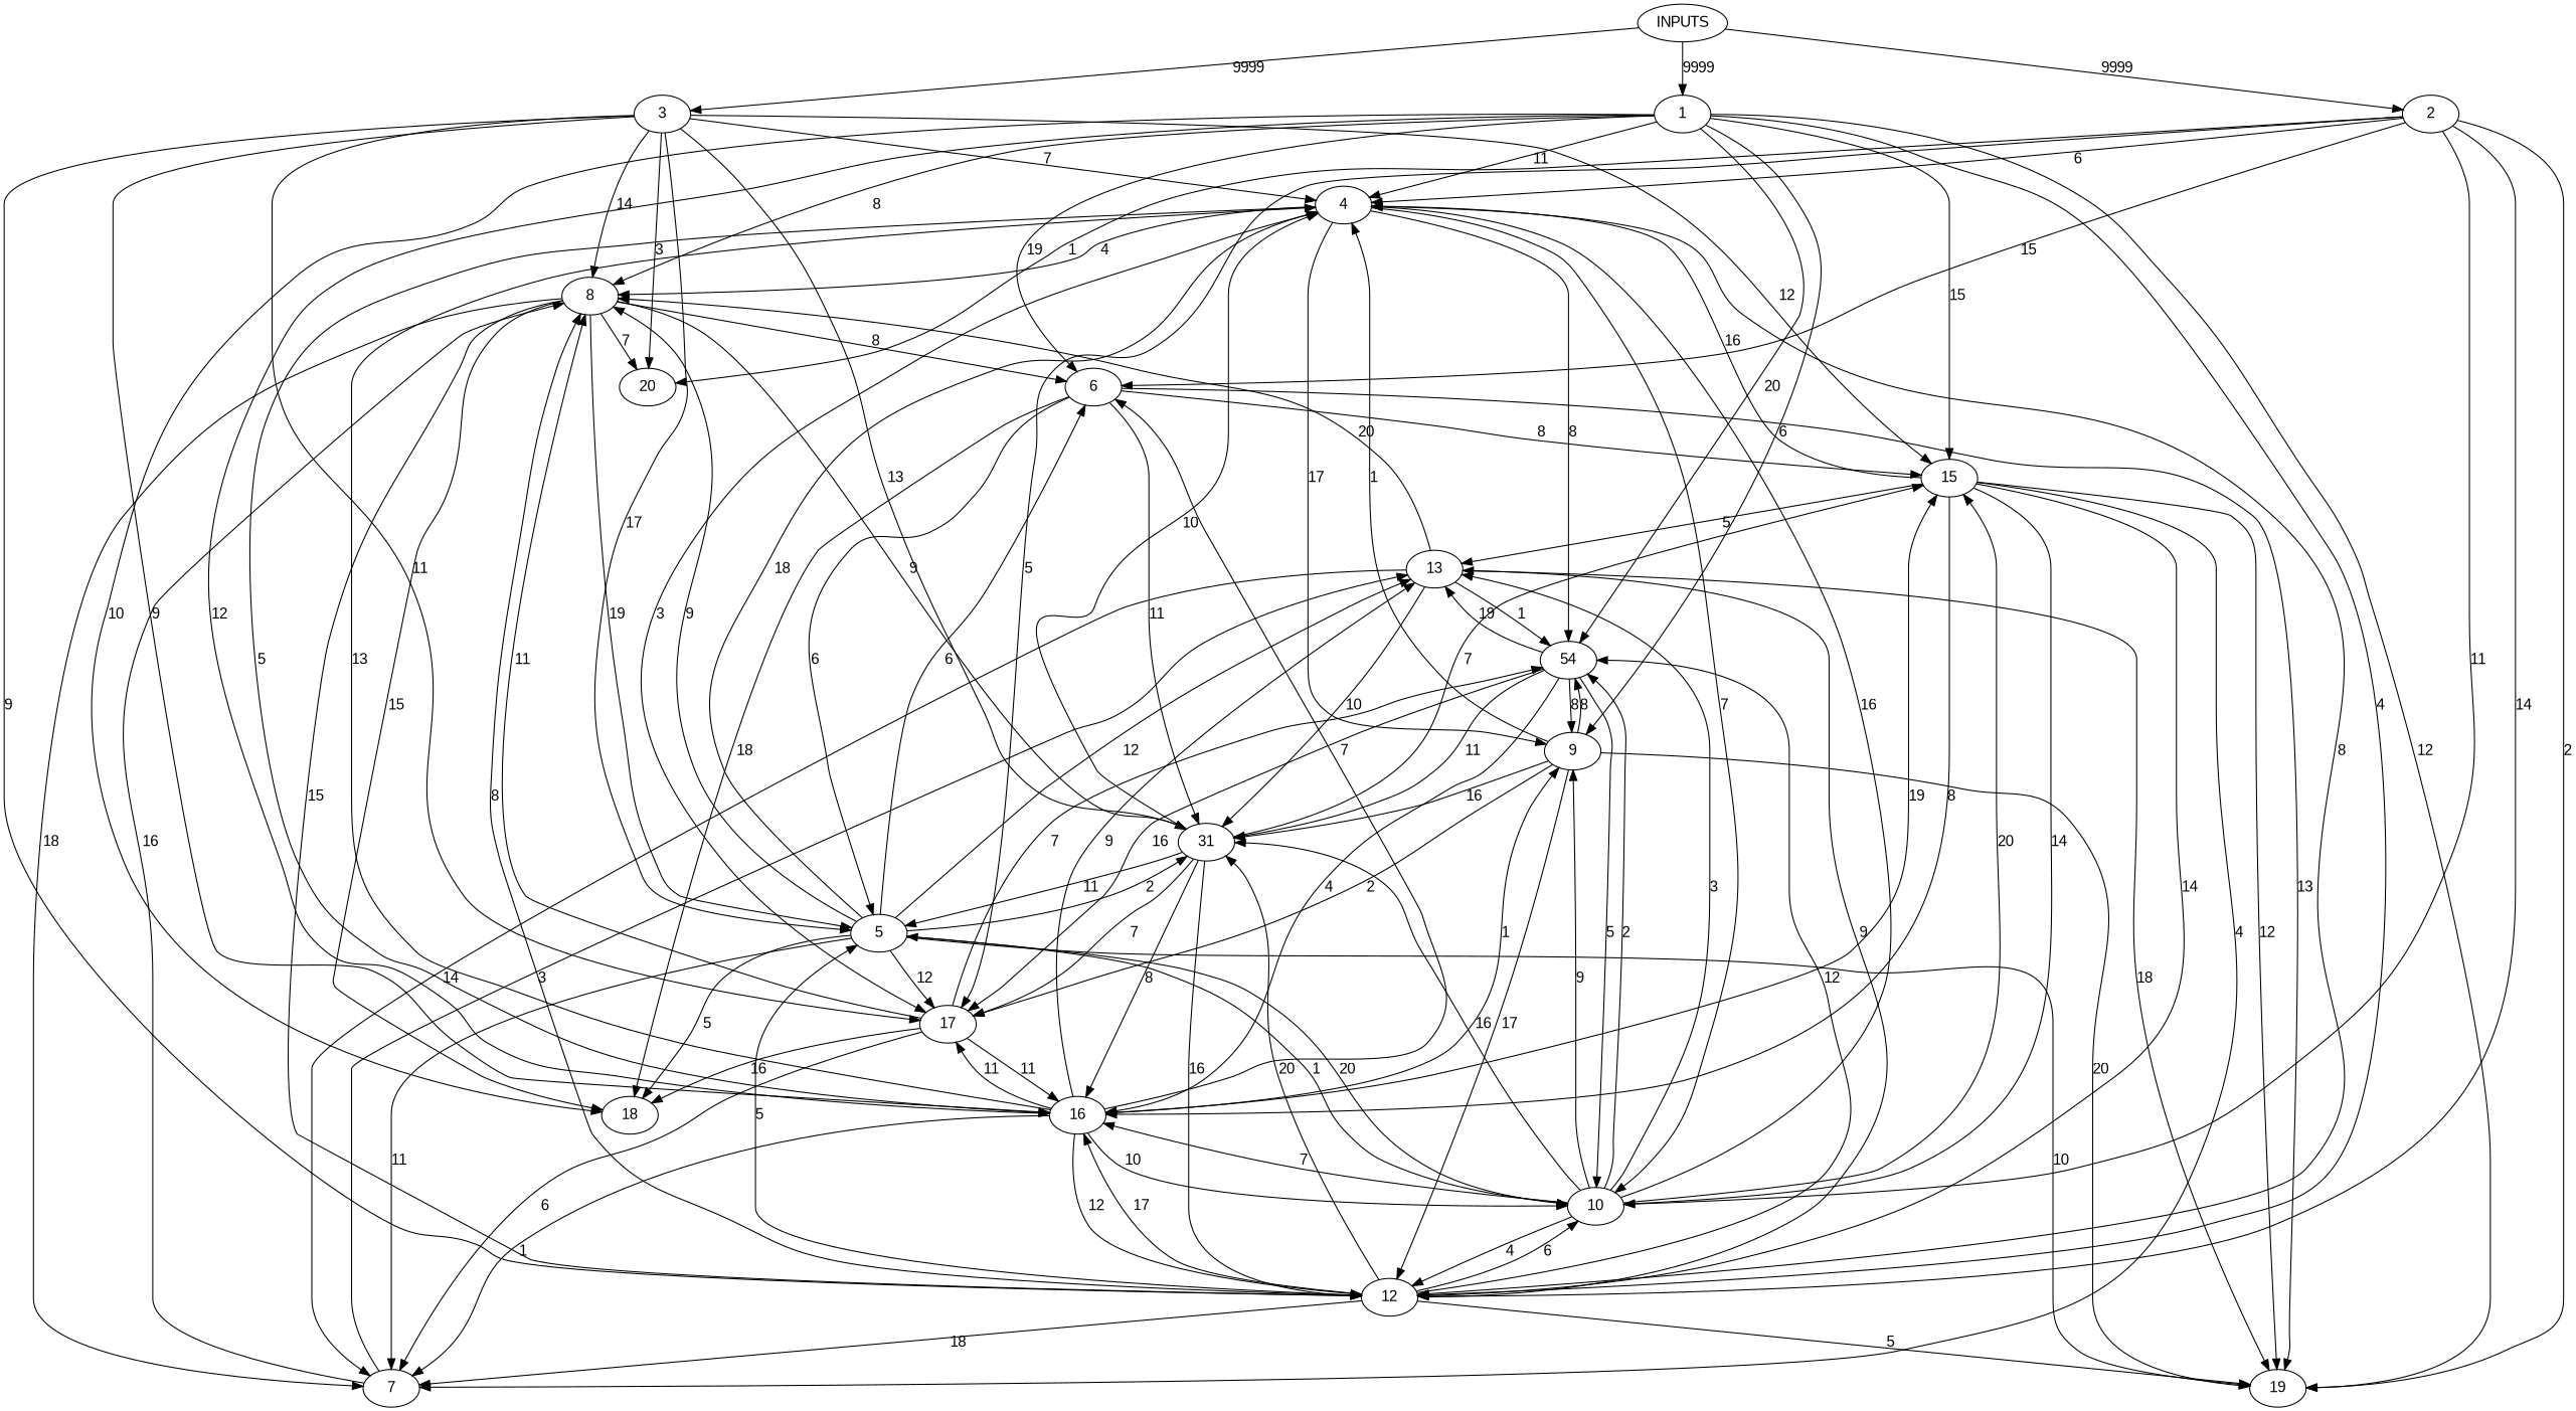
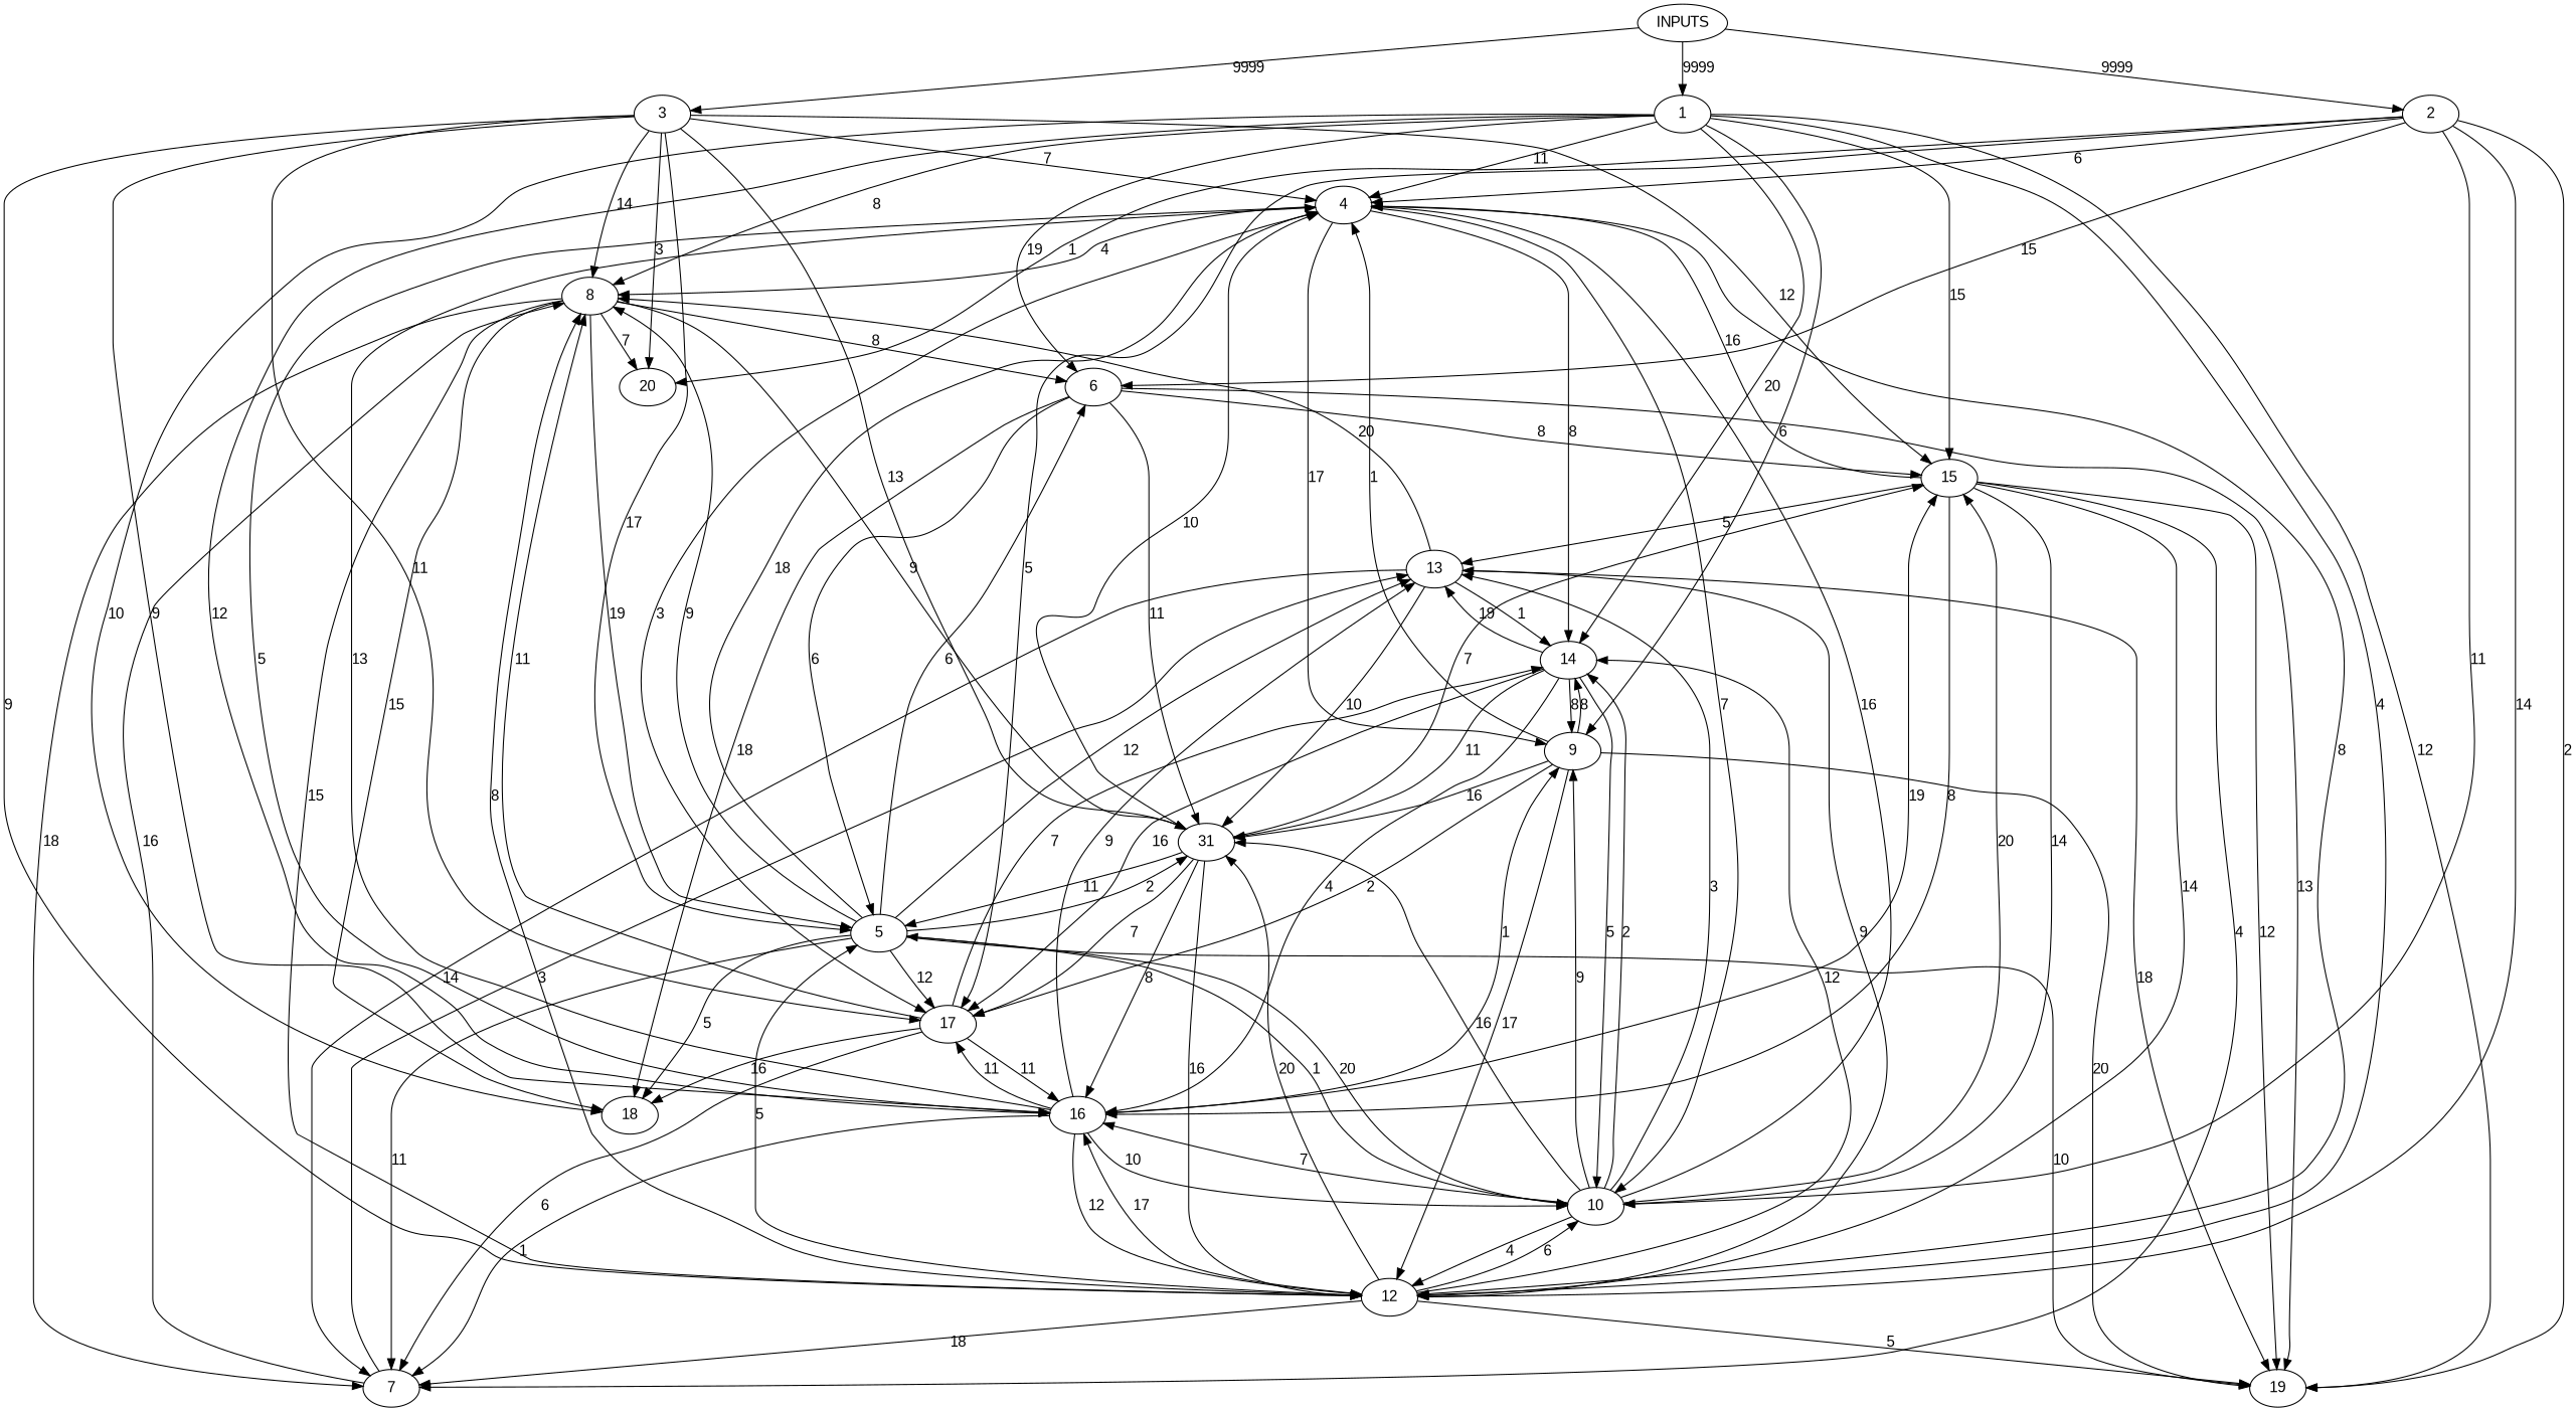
  digraph {
    fontname="Liberation Sans"
    node [fontname="Liberation Sans"]
    edge [fontname="Liberation Sans"]
    INPUTS
    1
    2
    3
    4
    6
    8
    9
    12
-   14 [label=54]
+   14
    15
    16
    18
    19
    10
    17
    20
    5
    n19 [label=31]
    7
    13
    INPUTS -> 1 [label=9999]
    INPUTS -> 2 [label=9999]
    INPUTS -> 3 [label=9999]
    1 -> 4 [label=11]
    1 -> 6 [label=19]
    1 -> 8 [label=8]
    1 -> 9 [label=6]
    1 -> 12 [label=4]
    1 -> 14 [label=20]
    1 -> 15 [label=15]
    1 -> 16 [label=12]
    1 -> 18 [label=10]
    1 -> 19 [label=12]
    2 -> 4 [label=6]
    2 -> 6 [label=15]
    2 -> 12 [label=14]
    2 -> 19 [label=2]
    2 -> 10 [label=11]
    2 -> 17 [label=5]
    2 -> 20 [label=1]
    3 -> 4 [label=7]
    3 -> 8 [label=14]
    3 -> 12 [label=9]
    3 -> 15 [label=12]
    3 -> 16 [label=9]
    3 -> 17 [label=11]
    3 -> 20 [label=3]
    3 -> 5 [label=17]
    3 -> n19 [label=13]
    4 -> 8 [label=4]
    4 -> 9 [label=17]
    4 -> 12 [label=8]
    4 -> 14 [label=8]
    4 -> 16 [label=5]
    4 -> 10 [label=7]
    4 -> 17 [label=3]
    6 -> 15 [label=8]
    6 -> 18 [label=18]
    6 -> 19 [label=13]
    6 -> 5 [label=6]
    6 -> n19 [label=11]
    8 -> 6 [label=8]
    8 -> 12 [label=15]
    8 -> 18 [label=15]
    8 -> 20 [label=7]
    8 -> 5 [label=19]
    8 -> n19 [label=9]
    8 -> 7 [label=18]
    9 -> 4 [label=1]
    9 -> 12 [label=17]
    9 -> 14 [label=8]
    9 -> 19 [label=20]
    9 -> 17 [label=2]
    9 -> n19 [label=16]
    12 -> 8 [label=8]
    12 -> 14 [label=12]
    12 -> 16 [label=17]
    12 -> 19 [label=5]
    12 -> 10 [label=6]
    12 -> 5 [label=5]
    12 -> n19 [label=20]
    12 -> 7 [label=18]
    12 -> 13 [label=9]
    14 -> 9 [label=8]
    14 -> 16 [label=4]
    14 -> 10 [label=5]
    14 -> 17 [label=16]
    14 -> n19 [label=11]
    14 -> 13 [label=19]
    15 -> 4 [label=16]
    15 -> 12 [label=14]
    15 -> 16 [label=8]
    15 -> 19 [label=12]
    15 -> 10 [label=14]
    15 -> 7 [label=4]
    15 -> 13 [label=5]
    16 -> 4 [label=13]
-   16 -> 6 [label=7]
    16 -> 9 [label=1]
    16 -> 12 [label=12]
    16 -> 15 [label=19]
    16 -> 10 [label=10]
    16 -> 17 [label=11]
    16 -> 7 [label=1]
    16 -> 13 [label=9]
    10 -> 4 [label=16]
    10 -> 9 [label=9]
    10 -> 12 [label=4]
    10 -> 14 [label=2]
    10 -> 15 [label=20]
    10 -> 16 [label=7]
    10 -> 5 [label=1]
    10 -> n19 [label=16]
    10 -> 13 [label=3]
    17 -> 8 [label=11]
    17 -> 14 [label=7]
    17 -> 16 [label=11]
    17 -> 18 [label=16]
    17 -> 7 [label=6]
    5 -> 4 [label=18]
    5 -> 6 [label=6]
    5 -> 8 [label=9]
    5 -> 18 [label=5]
    5 -> 19 [label=10]
    5 -> 10 [label=20]
    5 -> 17 [label=12]
    5 -> n19 [label=2]
    5 -> 7 [label=11]
    5 -> 13 [label=12]
    n19 -> 4 [label=10]
    n19 -> 12 [label=16]
    n19 -> 15 [label=7]
    n19 -> 16 [label=8]
    n19 -> 17 [label=7]
    n19 -> 5 [label=11]
    7 -> 8 [label=16]
    7 -> 13 [label=3]
    13 -> 8 [label=20]
    13 -> 14 [label=1]
    13 -> 19 [label=18]
    13 -> n19 [label=10]
    13 -> 7 [label=14]
  }
